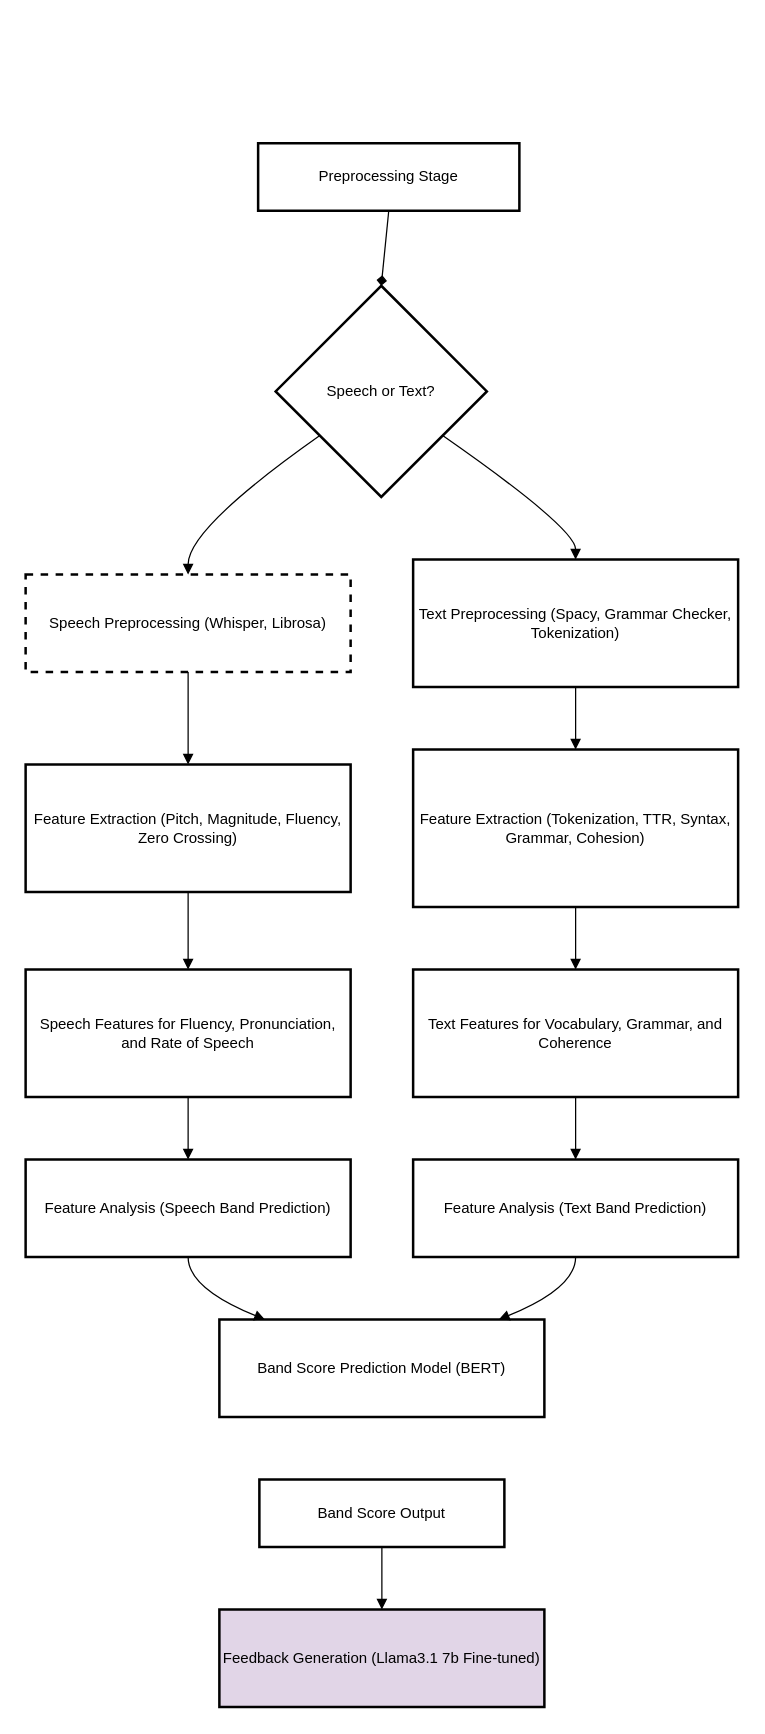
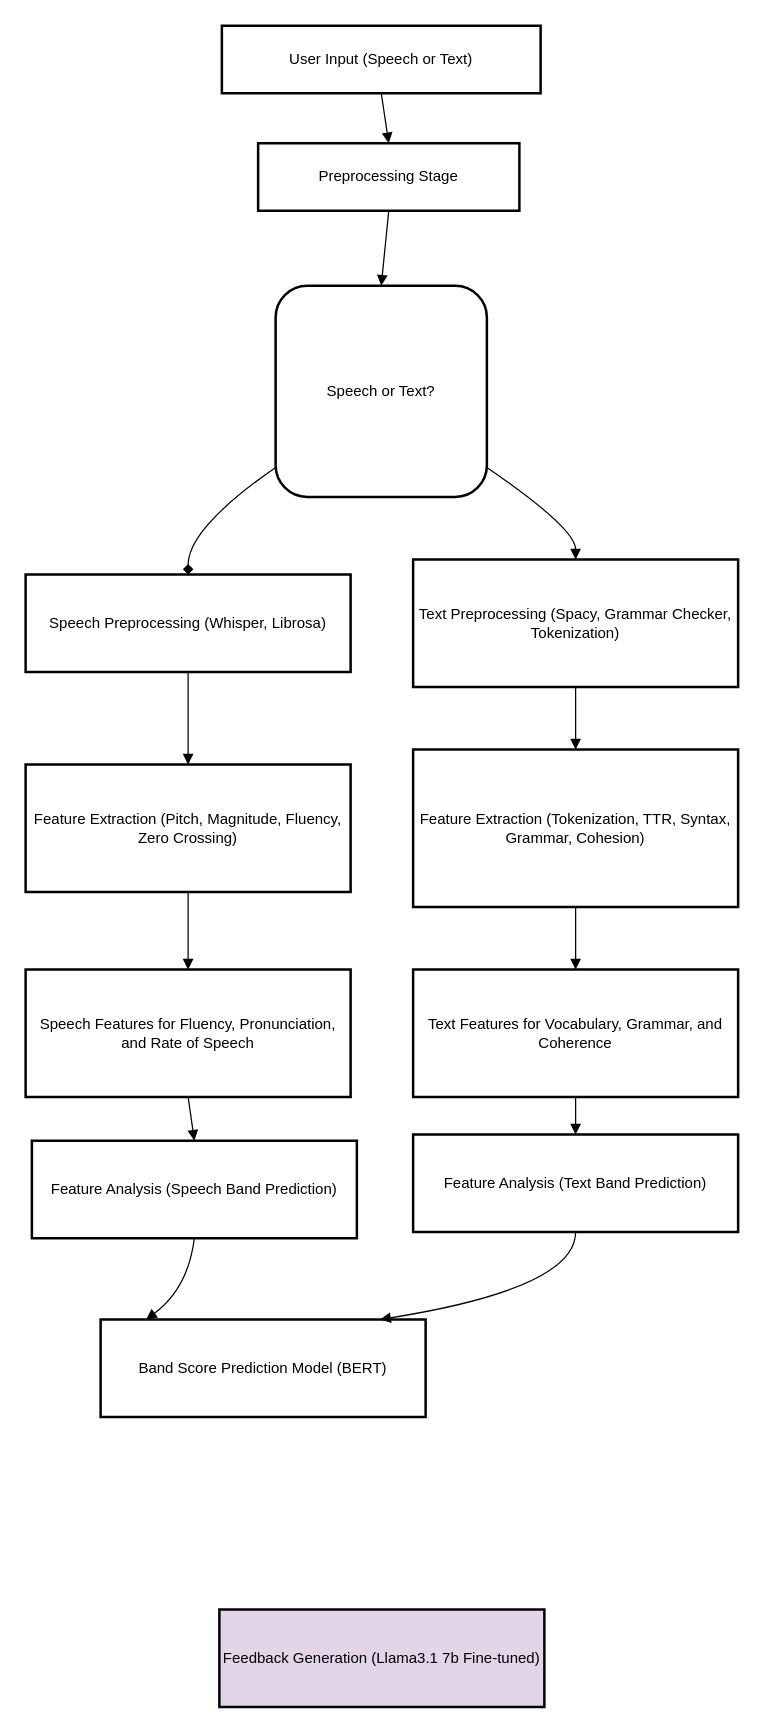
  <mxCell id="0" />
  <mxCell id="1" parent="0" />
+ <mxCell id="2" value="User Input (Speech or Text)" style="whiteSpace=wrap;strokeWidth=2;" vertex="1" parent="1"><mxGeometry x="177" y="20" width="255" height="54" as="geometry" /></mxCell>
  <mxCell id="3" value="Preprocessing Stage" style="whiteSpace=wrap;strokeWidth=2;" vertex="1" parent="1"><mxGeometry x="206" y="114" width="209" height="54" as="geometry" /></mxCell>
- <mxCell id="4" value="Speech or Text?" style="rhombus;strokeWidth=2;whiteSpace=wrap;" vertex="1" parent="1"><mxGeometry x="220" y="228" width="169" height="169" as="geometry" /></mxCell>
- <mxCell id="5" value="Speech Preprocessing (Whisper, Librosa)" style="whiteSpace=wrap;strokeWidth=2;dashed=1;" vertex="1" parent="1"><mxGeometry x="20" y="459" width="260" height="78" as="geometry" /></mxCell>
+ <mxCell id="4" value="Speech or Text?" style="strokeWidth=2;whiteSpace=wrap;rounded=1;" vertex="1" parent="1"><mxGeometry x="220" y="228" width="169" height="169" as="geometry" /></mxCell>
+ <mxCell id="5" value="Speech Preprocessing (Whisper, Librosa)" style="whiteSpace=wrap;strokeWidth=2;" vertex="1" parent="1"><mxGeometry x="20" y="459" width="260" height="78" as="geometry" /></mxCell>
  <mxCell id="6" value="Text Preprocessing (Spacy, Grammar Checker, Tokenization)" style="whiteSpace=wrap;strokeWidth=2;" vertex="1" parent="1"><mxGeometry x="330" y="447" width="260" height="102" as="geometry" /></mxCell>
  <mxCell id="7" value="Feature Extraction (Pitch, Magnitude, Fluency, Zero Crossing)" style="whiteSpace=wrap;strokeWidth=2;" vertex="1" parent="1"><mxGeometry x="20" y="611" width="260" height="102" as="geometry" /></mxCell>
  <mxCell id="8" value="Feature Extraction (Tokenization, TTR, Syntax, Grammar, Cohesion)" style="whiteSpace=wrap;strokeWidth=2;" vertex="1" parent="1"><mxGeometry x="330" y="599" width="260" height="126" as="geometry" /></mxCell>
  <mxCell id="9" value="Speech Features for Fluency, Pronunciation, and Rate of Speech" style="whiteSpace=wrap;strokeWidth=2;" vertex="1" parent="1"><mxGeometry x="20" y="775" width="260" height="102" as="geometry" /></mxCell>
  <mxCell id="10" value="Text Features for Vocabulary, Grammar, and Coherence" style="whiteSpace=wrap;strokeWidth=2;" vertex="1" parent="1"><mxGeometry x="330" y="775" width="260" height="102" as="geometry" /></mxCell>
- <mxCell id="11" value="Feature Analysis (Speech Band Prediction)" style="whiteSpace=wrap;strokeWidth=2;" vertex="1" parent="1"><mxGeometry x="20" y="927" width="260" height="78" as="geometry" /></mxCell>
- <mxCell id="12" value="Feature Analysis (Text Band Prediction)" style="whiteSpace=wrap;strokeWidth=2;" vertex="1" parent="1"><mxGeometry x="330" y="927" width="260" height="78" as="geometry" /></mxCell>
- <mxCell id="13" value="Band Score Prediction Model (BERT)" style="whiteSpace=wrap;strokeWidth=2;" vertex="1" parent="1"><mxGeometry x="175" y="1055" width="260" height="78" as="geometry" /></mxCell>
- <mxCell id="14" value="Band Score Output" style="whiteSpace=wrap;strokeWidth=2;" vertex="1" parent="1"><mxGeometry x="207" y="1183" width="196" height="54" as="geometry" /></mxCell>
+ <mxCell id="11" value="Feature Analysis (Speech Band Prediction)" style="whiteSpace=wrap;strokeWidth=2;" vertex="1" parent="1"><mxGeometry x="25" y="912" width="260" height="78" as="geometry" /></mxCell>
+ <mxCell id="12" value="Feature Analysis (Text Band Prediction)" style="whiteSpace=wrap;strokeWidth=2;" vertex="1" parent="1"><mxGeometry x="330" y="907" width="260" height="78" as="geometry" /></mxCell>
+ <mxCell id="13" value="Band Score Prediction Model (BERT)" style="whiteSpace=wrap;strokeWidth=2;" vertex="1" parent="1"><mxGeometry x="80" y="1055" width="260" height="78" as="geometry" /></mxCell>
  <mxCell id="15" value="Feedback Generation (Llama3.1 7b Fine-tuned)" style="whiteSpace=wrap;strokeWidth=2;fillColor=#e1d5e7;" vertex="1" parent="1"><mxGeometry x="175" y="1287" width="260" height="78" as="geometry" /></mxCell>
- <mxCell id="17" value="" style="curved=1;startArrow=none;endArrow=diamond;exitX=0.5;exitY=1;entryX=0.5;entryY=0;rounded=0;" edge="1" parent="1" source="3" target="4"><mxGeometry relative="1" as="geometry"><Array as="points" /></mxGeometry></mxCell>
- <mxCell id="18" value="" style="curved=1;startArrow=none;endArrow=block;exitX=0;exitY=0.86;entryX=0.5;entryY=0;rounded=0;" edge="1" parent="1" source="4" target="5"><mxGeometry relative="1" as="geometry"><Array as="points"><mxPoint x="150" y="422" /></Array></mxGeometry></mxCell>
+ <mxCell id="16" value="" style="curved=1;startArrow=none;endArrow=block;exitX=0.5;exitY=1;entryX=0.5;entryY=0;rounded=0;" edge="1" parent="1" source="2" target="3"><mxGeometry relative="1" as="geometry"><Array as="points" /></mxGeometry></mxCell>
+ <mxCell id="17" value="" style="curved=1;startArrow=none;endArrow=block;exitX=0.5;exitY=1;entryX=0.5;entryY=0;rounded=0;" edge="1" parent="1" source="3" target="4"><mxGeometry relative="1" as="geometry"><Array as="points" /></mxGeometry></mxCell>
+ <mxCell id="18" value="" style="curved=1;startArrow=none;endArrow=diamond;exitX=0;exitY=0.86;entryX=0.5;entryY=0;rounded=0;" edge="1" parent="1" source="4" target="5"><mxGeometry relative="1" as="geometry"><Array as="points"><mxPoint x="150" y="422" /></Array></mxGeometry></mxCell>
  <mxCell id="19" value="" style="curved=1;startArrow=none;endArrow=block;exitX=1;exitY=0.86;entryX=0.5;entryY=0;rounded=0;" edge="1" parent="1" source="4" target="6"><mxGeometry relative="1" as="geometry"><Array as="points"><mxPoint x="460" y="422" /></Array></mxGeometry></mxCell>
  <mxCell id="20" value="" style="curved=1;startArrow=none;endArrow=block;exitX=0.5;exitY=1;entryX=0.5;entryY=0;rounded=0;" edge="1" parent="1" source="5" target="7"><mxGeometry relative="1" as="geometry"><Array as="points" /></mxGeometry></mxCell>
  <mxCell id="21" value="" style="curved=1;startArrow=none;endArrow=block;exitX=0.5;exitY=1;entryX=0.5;entryY=0;rounded=0;" edge="1" parent="1" source="6" target="8"><mxGeometry relative="1" as="geometry"><Array as="points" /></mxGeometry></mxCell>
  <mxCell id="22" value="" style="curved=1;startArrow=none;endArrow=block;exitX=0.5;exitY=1;entryX=0.5;entryY=0;rounded=0;" edge="1" parent="1" source="7" target="9"><mxGeometry relative="1" as="geometry"><Array as="points" /></mxGeometry></mxCell>
  <mxCell id="23" value="" style="curved=1;startArrow=none;endArrow=block;exitX=0.5;exitY=1;entryX=0.5;entryY=0;rounded=0;" edge="1" parent="1" source="8" target="10"><mxGeometry relative="1" as="geometry"><Array as="points" /></mxGeometry></mxCell>
  <mxCell id="24" value="" style="curved=1;startArrow=none;endArrow=block;exitX=0.5;exitY=1;entryX=0.5;entryY=0;rounded=0;" edge="1" parent="1" source="9" target="11"><mxGeometry relative="1" as="geometry"><Array as="points" /></mxGeometry></mxCell>
  <mxCell id="25" value="" style="curved=1;startArrow=none;endArrow=block;exitX=0.5;exitY=1;entryX=0.5;entryY=0;rounded=0;" edge="1" parent="1" source="10" target="12"><mxGeometry relative="1" as="geometry"><Array as="points" /></mxGeometry></mxCell>
  <mxCell id="26" value="" style="curved=1;startArrow=none;endArrow=block;exitX=0.5;exitY=1;entryX=0.14;entryY=0;rounded=0;" edge="1" parent="1" source="11" target="13"><mxGeometry relative="1" as="geometry"><Array as="points"><mxPoint x="150" y="1030" /></Array></mxGeometry></mxCell>
  <mxCell id="27" value="" style="curved=1;startArrow=none;endArrow=block;exitX=0.5;exitY=1;entryX=0.86;entryY=0;rounded=0;" edge="1" parent="1" source="12" target="13"><mxGeometry relative="1" as="geometry"><Array as="points"><mxPoint x="460" y="1030" /></Array></mxGeometry></mxCell>
- <mxCell id="28" value="" style="curved=1;startArrow=none;endArrow=block;exitX=0.5;exitY=1.01;entryX=0.5;entryY=0;rounded=0;" edge="1" parent="1" source="14" target="15"><mxGeometry relative="1" as="geometry"><Array as="points" /></mxGeometry></mxCell>
